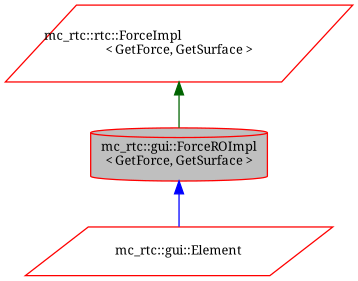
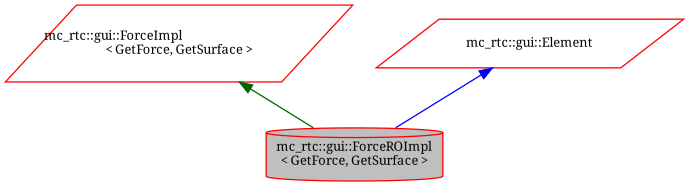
  digraph {
    fontname="Noto Serif"
    node [color=red fillcolor=white fontname="Noto Serif" fontsize=10 shape=parallelogram style=filled]
    edge [dir=back fontname="Noto Serif" fontsize=10 labelfontname=Helvetica labelfontsize=10 style=solid]
    n1 [fillcolor=grey75 fontcolor=black height=0.2 label="mc_rtc::gui::ForceROImpl\l\< GetForce, GetSurface \>" shape=cylinder width=0.4]
-   n2 [height=0.2 label="mc_rtc::rtc::ForceImpl\l\< GetForce, GetSurface \>" width=0.4]
+   n2 [height=0.2 label="mc_rtc::gui::ForceImpl\l\< GetForce, GetSurface \>" width=0.4]
    n3 [height=0.2 label="mc_rtc::gui::Element" width=0.4]
    n2 -> n1 [color=darkgreen]
-   n1 -> n3 [color=blue]
+   n3 -> n1 [color=blue]
  }
